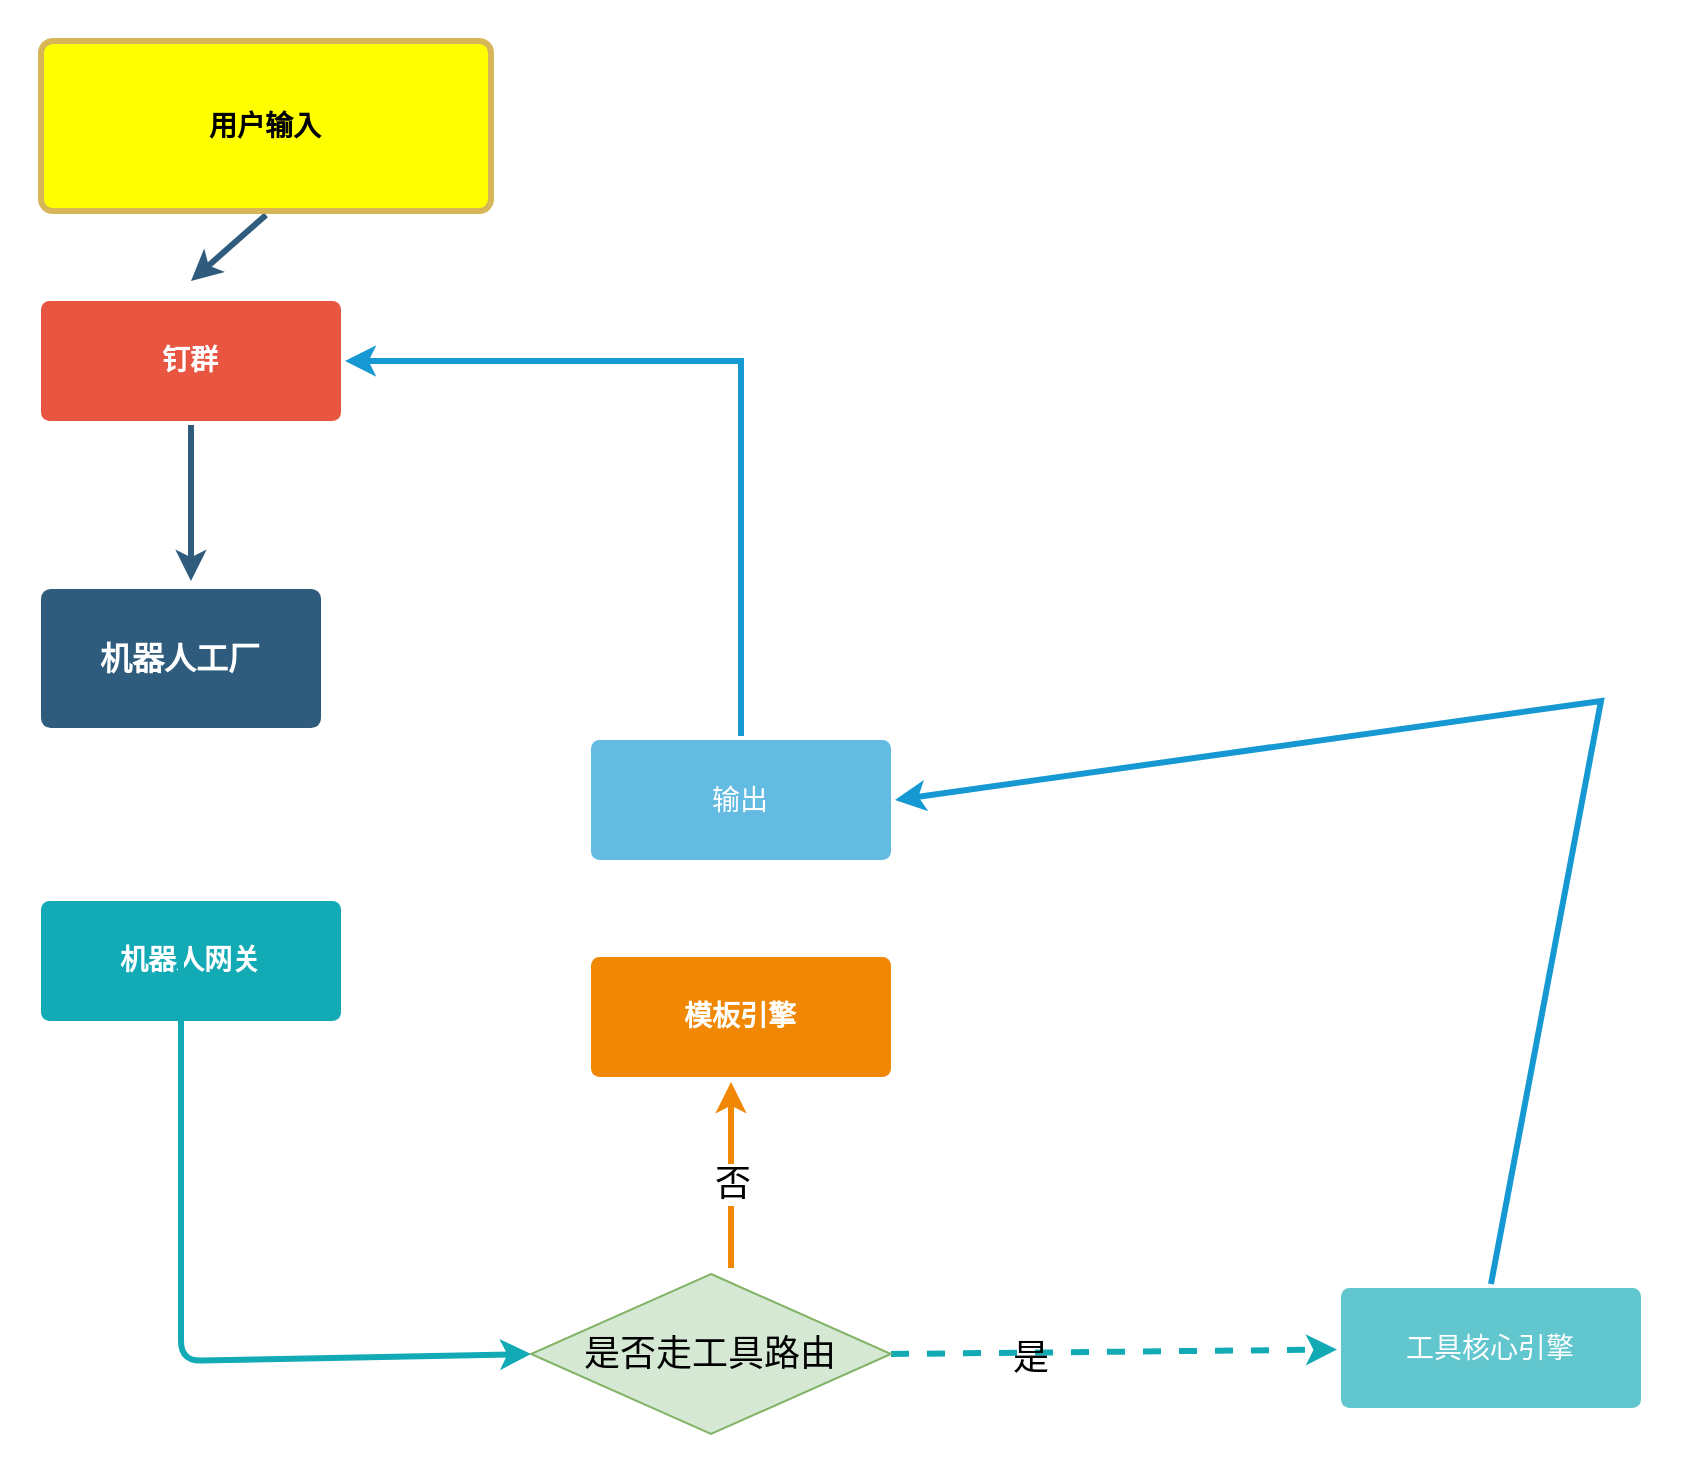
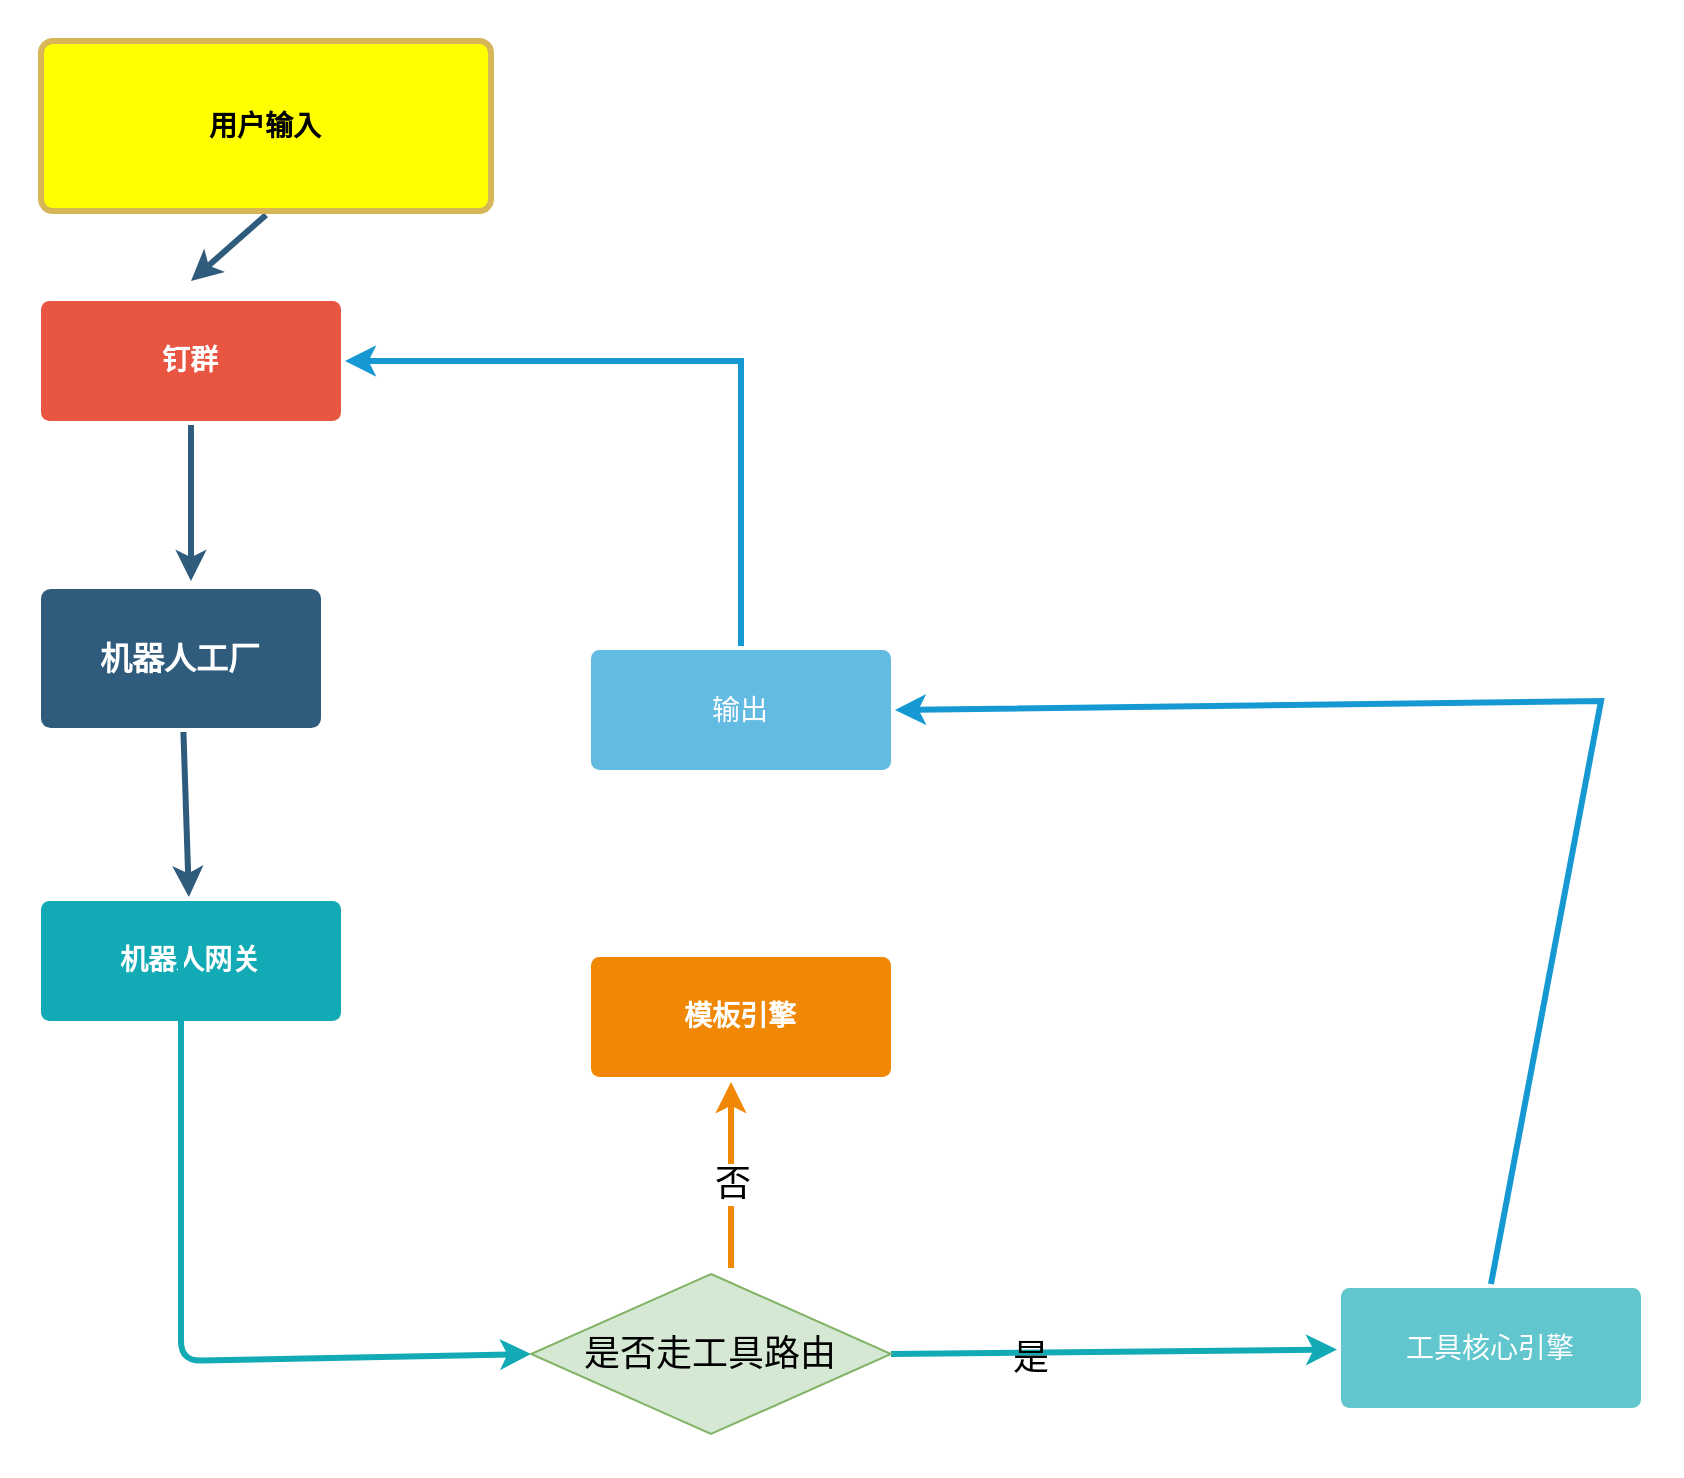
  <mxCell id="0" />
  <mxCell id="1" parent="0" />
+ <mxCell id="2" value="" style="edgeStyle=none;rounded=0;jumpStyle=none;html=1;shadow=0;labelBackgroundColor=none;startArrow=none;startFill=0;endArrow=classic;endFill=1;jettySize=auto;orthogonalLoop=1;strokeColor=#2F5B7C;strokeWidth=3;fontFamily=Helvetica;fontSize=16;fontColor=#23445D;spacing=5;" parent="1" source="4" target="9" edge="1"><mxGeometry relative="1" as="geometry" /></mxCell>
  <mxCell id="3" value="" style="edgeStyle=none;rounded=0;jumpStyle=none;html=1;shadow=0;labelBackgroundColor=none;startArrow=none;startFill=0;endArrow=classic;endFill=1;jettySize=auto;orthogonalLoop=1;strokeColor=#2F5B7C;strokeWidth=3;fontFamily=Helvetica;fontSize=16;fontColor=#23445D;spacing=5;exitX=0.5;exitY=1;exitDx=0;exitDy=0;" parent="1" source="5" edge="1"><mxGeometry relative="1" as="geometry"><mxPoint x="95" y="140" as="targetPoint" /></mxGeometry></mxCell>
  <mxCell id="4" value="机器人工厂" style="rounded=1;whiteSpace=wrap;html=1;shadow=0;labelBackgroundColor=none;strokeColor=none;strokeWidth=3;fillColor=#2F5B7C;fontFamily=Helvetica;fontSize=16;fontColor=#FFFFFF;align=center;fontStyle=1;spacing=5;arcSize=7;perimeterSpacing=2;" parent="1" vertex="1"><mxGeometry x="20" y="294" width="140" height="69.5" as="geometry" /></mxCell>
  <mxCell id="5" value="用户输入" style="rounded=1;whiteSpace=wrap;html=1;shadow=0;labelBackgroundColor=none;strokeColor=#d6b656;strokeWidth=3;fontFamily=Helvetica;fontSize=14;align=center;spacing=5;fontStyle=1;arcSize=7;perimeterSpacing=2;fillColor=#FFFF00;" parent="1" vertex="1"><mxGeometry x="20" y="20" width="225" height="85" as="geometry" /></mxCell>
  <mxCell id="6" value="" style="edgeStyle=none;rounded=0;jumpStyle=none;html=1;shadow=0;labelBackgroundColor=none;startArrow=none;startFill=0;endArrow=classic;endFill=1;jettySize=auto;orthogonalLoop=1;strokeColor=#1699D3;strokeWidth=3;fontFamily=Helvetica;fontSize=14;fontColor=#FFFFFF;spacing=5;entryX=1;entryY=0.5;entryDx=0;entryDy=0;exitX=0.5;exitY=0;exitDx=0;exitDy=0;" parent="1" source="7" target="17" edge="1"><mxGeometry relative="1" as="geometry"><mxPoint x="390" y="180" as="sourcePoint" /><mxPoint x="460" y="340" as="targetPoint" /><Array as="points"><mxPoint x="370" y="180" /></Array></mxGeometry></mxCell>
- <mxCell id="7" value="输出" style="rounded=1;whiteSpace=wrap;html=1;shadow=0;labelBackgroundColor=none;strokeColor=none;strokeWidth=3;fillColor=#64bbe2;fontFamily=Helvetica;fontSize=14;fontColor=#FFFFFF;align=center;spacing=5;arcSize=7;perimeterSpacing=2;" parent="1" vertex="1"><mxGeometry x="295" y="369.5" width="150" height="60" as="geometry" /></mxCell>
+ <mxCell id="7" value="输出" style="rounded=1;whiteSpace=wrap;html=1;shadow=0;labelBackgroundColor=none;strokeColor=none;strokeWidth=3;fillColor=#64bbe2;fontFamily=Helvetica;fontSize=14;fontColor=#FFFFFF;align=center;spacing=5;arcSize=7;perimeterSpacing=2;" parent="1" vertex="1"><mxGeometry x="295" y="324.5" width="150" height="60" as="geometry" /></mxCell>
  <mxCell id="8" value="模板引擎" style="rounded=1;whiteSpace=wrap;html=1;shadow=0;labelBackgroundColor=none;strokeColor=none;strokeWidth=3;fillColor=#F08705;fontFamily=Helvetica;fontSize=14;fontColor=#FFFFFF;align=center;spacing=5;fontStyle=1;arcSize=7;perimeterSpacing=2;" parent="1" vertex="1"><mxGeometry x="295" y="478" width="150" height="60" as="geometry" /></mxCell>
  <mxCell id="9" value="机器人网关" style="rounded=1;whiteSpace=wrap;html=1;shadow=0;labelBackgroundColor=none;strokeColor=none;strokeWidth=3;fillColor=#12aab5;fontFamily=Helvetica;fontSize=14;fontColor=#FFFFFF;align=center;spacing=5;fontStyle=1;arcSize=7;perimeterSpacing=2;" parent="1" vertex="1"><mxGeometry x="20" y="450" width="150" height="60" as="geometry" /></mxCell>
  <mxCell id="10" value="" style="edgeStyle=none;rounded=1;jumpStyle=none;html=1;shadow=0;labelBackgroundColor=none;startArrow=none;startFill=0;jettySize=auto;orthogonalLoop=1;strokeColor=#12AAB5;strokeWidth=3;fontFamily=Helvetica;fontSize=14;fontColor=#FFFFFF;spacing=5;fontStyle=1;fillColor=#b0e3e6;entryX=0;entryY=0.5;entryDx=0;entryDy=0;" parent="1" target="13" edge="1"><mxGeometry relative="1" as="geometry"><mxPoint y="475" as="sourcePoint" x="90" /><mxPoint x="780" y="420" as="targetPoint" /><Array as="points"><mxPoint y="680" x="90" /></Array></mxGeometry></mxCell>
  <mxCell id="11" value="工具核心引擎" style="rounded=1;whiteSpace=wrap;html=1;shadow=0;labelBackgroundColor=none;strokeColor=none;strokeWidth=3;fillColor=#61c6ce;fontFamily=Helvetica;fontSize=14;fontColor=#FFFFFF;align=center;spacing=5;fontStyle=0;arcSize=7;perimeterSpacing=2;" parent="1" vertex="1"><mxGeometry x="670" y="643.5" width="150" height="60" as="geometry" /></mxCell>
- <mxCell id="12" value="" style="edgeStyle=none;rounded=1;jumpStyle=none;html=1;shadow=0;labelBackgroundColor=none;startArrow=none;startFill=0;jettySize=auto;orthogonalLoop=1;strokeColor=#12AAB5;strokeWidth=3;fontFamily=Helvetica;fontSize=14;fontColor=#FFFFFF;spacing=5;fontStyle=1;fillColor=#b0e3e6;exitX=1;exitY=0.5;exitDx=0;exitDy=0;dashed=1;" parent="1" source="13" target="11" edge="1"><mxGeometry relative="1" as="geometry" /></mxCell>
+ <mxCell id="12" value="" style="edgeStyle=none;rounded=1;jumpStyle=none;html=1;shadow=0;labelBackgroundColor=none;startArrow=none;startFill=0;jettySize=auto;orthogonalLoop=1;strokeColor=#12AAB5;strokeWidth=3;fontFamily=Helvetica;fontSize=14;fontColor=#FFFFFF;spacing=5;fontStyle=1;fillColor=#b0e3e6;exitX=1;exitY=0.5;exitDx=0;exitDy=0;" parent="1" source="13" target="11" edge="1"><mxGeometry relative="1" as="geometry" /></mxCell>
  <mxCell id="13" value="&lt;font style=&quot;font-size: 18px&quot;&gt;是否走工具路由&lt;/font&gt;" style="rhombus;whiteSpace=wrap;html=1;fillColor=#d5e8d4;strokeColor=#82b366;" vertex="1" parent="1"><mxGeometry x="265" y="636.5" width="180" height="80" as="geometry" /></mxCell>
  <mxCell id="14" value="" style="edgeStyle=none;rounded=0;jumpStyle=none;html=1;shadow=0;labelBackgroundColor=none;startArrow=none;startFill=0;endArrow=classic;endFill=1;jettySize=auto;orthogonalLoop=1;strokeColor=#F08705;strokeWidth=3;fontFamily=Helvetica;fontSize=14;fontColor=#FFFFFF;spacing=5;" edge="1" parent="1"><mxGeometry relative="1" as="geometry"><mxPoint x="365" y="633.5" as="sourcePoint" /><mxPoint x="365" y="540.5" as="targetPoint" /></mxGeometry></mxCell>
  <mxCell id="15" value="&lt;font style=&quot;font-size: 18px&quot;&gt;否&lt;/font&gt;" style="edgeLabel;html=1;align=center;verticalAlign=middle;resizable=0;points=[];" vertex="1" connectable="0" parent="14"><mxGeometry x="-0.101" relative="1" as="geometry"><mxPoint as="offset" /></mxGeometry></mxCell>
  <mxCell id="16" value="&lt;font style=&quot;font-size: 18px&quot;&gt;是&lt;/font&gt;" style="text;html=1;align=center;verticalAlign=middle;resizable=0;points=[];autosize=1;" vertex="1" parent="1"><mxGeometry x="500" y="668.5" width="30" height="20" as="geometry" /></mxCell>
  <mxCell id="17" value="钉群" style="rounded=1;whiteSpace=wrap;html=1;shadow=0;labelBackgroundColor=none;strokeColor=none;strokeWidth=3;fillColor=#e85642;fontFamily=Helvetica;fontSize=14;fontColor=#FFFFFF;align=center;spacing=5;fontStyle=1;arcSize=7;perimeterSpacing=2;" vertex="1" parent="1"><mxGeometry x="20" y="150" width="150" height="60" as="geometry" /></mxCell>
  <mxCell id="18" value="" style="edgeStyle=none;rounded=0;jumpStyle=none;html=1;shadow=0;labelBackgroundColor=none;startArrow=none;startFill=0;endArrow=classic;endFill=1;jettySize=auto;orthogonalLoop=1;strokeColor=#2F5B7C;strokeWidth=3;fontFamily=Helvetica;fontSize=16;fontColor=#23445D;spacing=5;exitX=0.5;exitY=1;exitDx=0;exitDy=0;" edge="1" parent="1" source="17"><mxGeometry relative="1" as="geometry"><mxPoint x="101.329" y="351.5" as="sourcePoint" /><mxPoint x="95" y="290" as="targetPoint" /></mxGeometry></mxCell>
  <mxCell id="19" value="" style="edgeStyle=none;rounded=0;jumpStyle=none;html=1;shadow=0;labelBackgroundColor=none;startArrow=none;startFill=0;endArrow=classic;endFill=1;jettySize=auto;orthogonalLoop=1;strokeColor=#1699D3;strokeWidth=3;fontFamily=Helvetica;fontSize=14;fontColor=#FFFFFF;spacing=5;exitX=0.5;exitY=0;exitDx=0;exitDy=0;entryX=1;entryY=0.5;entryDx=0;entryDy=0;" edge="1" parent="1" source="11" target="7"><mxGeometry relative="1" as="geometry"><mxPoint x="711.419" y="414" as="sourcePoint" /><mxPoint x="800" y="410" as="targetPoint" /><Array as="points"><mxPoint x="800" y="350" /></Array></mxGeometry></mxCell>
